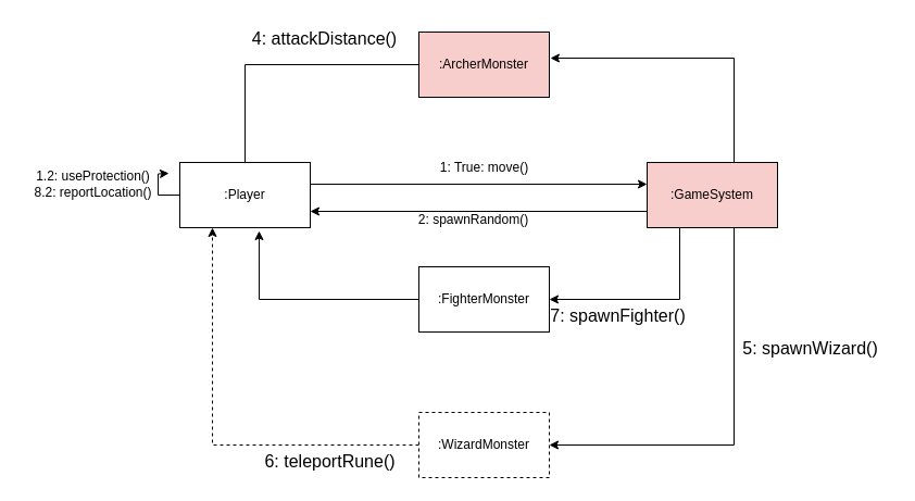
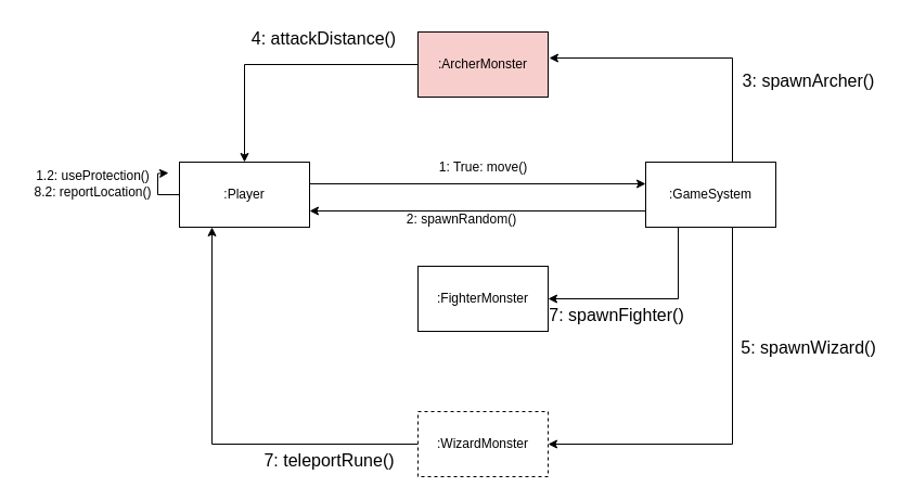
  <mxCell id="0" />
  <mxCell id="1" parent="0" />
  <mxCell id="2" style="edgeStyle=orthogonalEdgeStyle;rounded=0;orthogonalLoop=1;jettySize=auto;html=1;" parent="1" source="3" edge="1"><mxGeometry relative="1" as="geometry"><mxPoint x="155" y="159" as="targetPoint" /></mxGeometry></mxCell>
  <mxCell id="3" value=":Player" style="rounded=0;whiteSpace=wrap;html=1;" parent="1" vertex="1"><mxGeometry x="165" y="149" width="120" height="60" as="geometry" /></mxCell>
- <mxCell id="4" style="edgeStyle=orthogonalEdgeStyle;rounded=0;orthogonalLoop=1;jettySize=auto;html=1;endArrow=none;" parent="1" source="5" target="3" edge="1"><mxGeometry relative="1" as="geometry" /></mxCell>
+ <mxCell id="4" style="edgeStyle=orthogonalEdgeStyle;rounded=0;orthogonalLoop=1;jettySize=auto;html=1;" parent="1" source="5" target="3" edge="1"><mxGeometry relative="1" as="geometry" /></mxCell>
  <mxCell id="5" value=":ArcherMonster" style="rounded=0;whiteSpace=wrap;html=1;fillColor=#f8cecc;" parent="1" vertex="1"><mxGeometry x="385" y="29" width="120" height="60" as="geometry" /></mxCell>
  <mxCell id="6" style="edgeStyle=orthogonalEdgeStyle;rounded=0;orthogonalLoop=1;jettySize=auto;html=1;entryX=1;entryY=0.5;entryDx=0;entryDy=0;" parent="1" source="8" target="9" edge="1"><mxGeometry relative="1" as="geometry"><Array as="points"><mxPoint x="625" y="275" /></Array></mxGeometry></mxCell>
  <mxCell id="7" style="edgeStyle=orthogonalEdgeStyle;rounded=0;orthogonalLoop=1;jettySize=auto;html=1;entryX=1;entryY=0.5;entryDx=0;entryDy=0;" parent="1" source="8" target="11" edge="1"><mxGeometry relative="1" as="geometry"><Array as="points"><mxPoint x="675" y="409" /></Array></mxGeometry></mxCell>
- <mxCell id="8" value=":GameSystem" style="rounded=0;whiteSpace=wrap;html=1;fillColor=#f8cecc;" parent="1" vertex="1"><mxGeometry x="595" y="149" width="120" height="60" as="geometry" /></mxCell>
+ <mxCell id="8" value=":GameSystem" style="rounded=0;whiteSpace=wrap;html=1;" parent="1" vertex="1"><mxGeometry x="595" y="149" width="120" height="60" as="geometry" /></mxCell>
  <mxCell id="9" value=":FighterMonster" style="rounded=0;whiteSpace=wrap;html=1;" parent="1" vertex="1"><mxGeometry x="385" y="245" width="120" height="60" as="geometry" /></mxCell>
- <mxCell id="10" style="edgeStyle=orthogonalEdgeStyle;rounded=0;orthogonalLoop=1;jettySize=auto;html=1;entryX=0.25;entryY=1;entryDx=0;entryDy=0;dashed=1;" parent="1" source="11" target="3" edge="1"><mxGeometry relative="1" as="geometry" /></mxCell>
+ <mxCell id="10" style="edgeStyle=orthogonalEdgeStyle;rounded=0;orthogonalLoop=1;jettySize=auto;html=1;entryX=0.25;entryY=1;entryDx=0;entryDy=0;" parent="1" source="11" target="3" edge="1"><mxGeometry relative="1" as="geometry" /></mxCell>
  <mxCell id="11" value=":WizardMonster" style="rounded=0;whiteSpace=wrap;html=1;dashed=1;" parent="1" vertex="1"><mxGeometry x="385" y="379" width="120" height="60" as="geometry" /></mxCell>
  <mxCell id="12" value="" style="endArrow=classic;html=1;rounded=0;exitX=1;exitY=0.5;exitDx=0;exitDy=0;" parent="1" edge="1"><mxGeometry width="50" height="50" relative="1" as="geometry"><mxPoint x="285" y="169" as="sourcePoint" /><mxPoint x="595" y="169" as="targetPoint" /></mxGeometry></mxCell>
  <mxCell id="13" value="1: True: move()" style="text;html=1;align=center;verticalAlign=middle;resizable=0;points=[];autosize=1;strokeColor=none;fillColor=none;" parent="1" vertex="1"><mxGeometry x="390" y="139" width="110" height="30" as="geometry" /></mxCell>
  <mxCell id="14" value="" style="endArrow=classic;html=1;rounded=0;entryX=1;entryY=0.75;entryDx=0;entryDy=0;exitX=0;exitY=0.75;exitDx=0;exitDy=0;" parent="1" source="8" target="3" edge="1"><mxGeometry width="50" height="50" relative="1" as="geometry"><mxPoint x="775" y="229" as="sourcePoint" /><mxPoint x="825" y="179" as="targetPoint" /></mxGeometry></mxCell>
- <mxCell id="15" value="2: spawnRandom()" style="text;html=1;align=center;verticalAlign=middle;resizable=0;points=[];autosize=1;strokeColor=none;fillColor=none;" parent="1" vertex="1"><mxGeometry x="375" y="187" width="120" height="30" as="geometry" /></mxCell>
+ <mxCell id="15" value="2: spawnRandom()" style="text;html=1;align=center;verticalAlign=middle;resizable=0;points=[];autosize=1;strokeColor=none;fillColor=none;" parent="1" vertex="1"><mxGeometry x="365" y="187" width="120" height="30" as="geometry" /></mxCell>
  <mxCell id="16" style="edgeStyle=orthogonalEdgeStyle;rounded=0;orthogonalLoop=1;jettySize=auto;html=1;entryX=1.008;entryY=0.4;entryDx=0;entryDy=0;entryPerimeter=0;" parent="1" source="8" target="5" edge="1"><mxGeometry relative="1" as="geometry"><Array as="points"><mxPoint x="675" y="53" /></Array></mxGeometry></mxCell>
- <mxCell id="17" style="edgeStyle=orthogonalEdgeStyle;rounded=0;orthogonalLoop=1;jettySize=auto;html=1;entryX=0.608;entryY=1.05;entryDx=0;entryDy=0;entryPerimeter=0;" parent="1" source="9" target="3" edge="1"><mxGeometry relative="1" as="geometry" /></mxCell>
+ <mxCell id="18" value="3: spawnArcher()" style="text;html=1;align=center;verticalAlign=middle;resizable=0;points=[];autosize=1;strokeColor=none;fillColor=none;fontSize=16;" parent="1" vertex="1"><mxGeometry x="670" y="59" width="150" height="30" as="geometry" /></mxCell>
  <mxCell id="19" value="5: spawnWizard()" style="text;html=1;align=center;verticalAlign=middle;resizable=0;points=[];autosize=1;strokeColor=none;fillColor=none;fontSize=16;" parent="1" vertex="1"><mxGeometry x="670" y="305" width="150" height="30" as="geometry" /></mxCell>
  <mxCell id="20" value="7: spawnFighter()" style="text;html=1;align=center;verticalAlign=middle;resizable=0;points=[];autosize=1;strokeColor=none;fillColor=none;fontSize=16;" parent="1" vertex="1"><mxGeometry x="493" y="275" width="150" height="30" as="geometry" /></mxCell>
  <mxCell id="21" value="4: attackDistance()" style="text;html=1;align=center;verticalAlign=middle;resizable=0;points=[];autosize=1;strokeColor=none;fillColor=none;fontSize=16;" parent="1" vertex="1"><mxGeometry x="218" y="20" width="160" height="30" as="geometry" /></mxCell>
- <mxCell id="22" value="6:&amp;nbsp;teleportRune()" style="text;html=1;align=center;verticalAlign=middle;resizable=0;points=[];autosize=1;strokeColor=none;fillColor=none;fontSize=16;" parent="1" vertex="1"><mxGeometry x="233" y="409" width="140" height="30" as="geometry" /></mxCell>
+ <mxCell id="22" value="7:&amp;nbsp;teleportRune()" style="text;html=1;align=center;verticalAlign=middle;resizable=0;points=[];autosize=1;strokeColor=none;fillColor=none;fontSize=16;" parent="1" vertex="1"><mxGeometry x="233" y="409" width="140" height="30" as="geometry" /></mxCell>
  <mxCell id="23" value="1.2: useProtection()&lt;div&gt;8.2: reportLocation()&lt;/div&gt;" style="text;html=1;align=center;verticalAlign=middle;resizable=0;points=[];autosize=1;strokeColor=none;fillColor=none;" parent="1" vertex="1"><mxGeometry x="20" y="149" width="130" height="40" as="geometry" /></mxCell>
